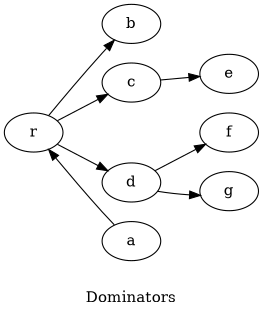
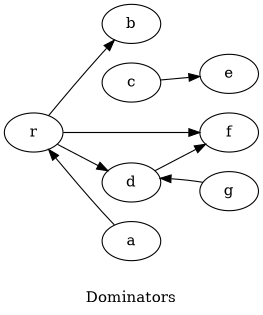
  digraph {
    label=Dominators
    rankdir=LR
    r
    a
    b
    c
    d
    e
    f
    g
    subgraph sub_1 {
      rank=same
      r
    }
    subgraph sub_2 {
      rank=same
      a
      b
    }
    subgraph sub_3 {
      rank=same
      c
      d
    }
    subgraph sub_4 {
      rank=same
      e
      f
    }
    subgraph sub_5 {
      rank=same
      g
    }
    r -> b
-   r -> c
+   r -> f
    r -> d
    a -> r
    c -> e
    d -> f
-   d -> g
+   g -> d
  }
